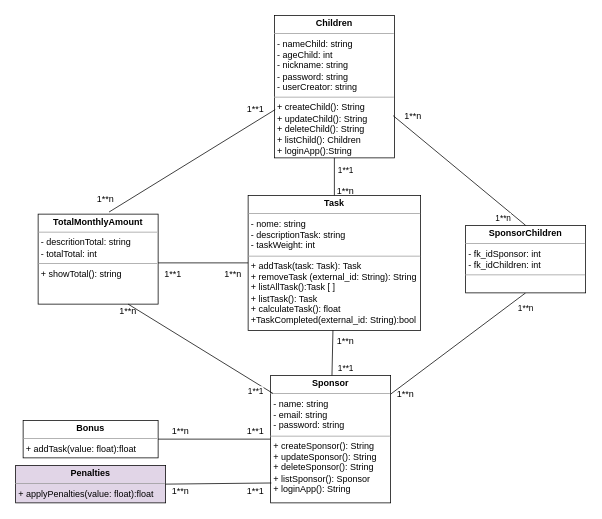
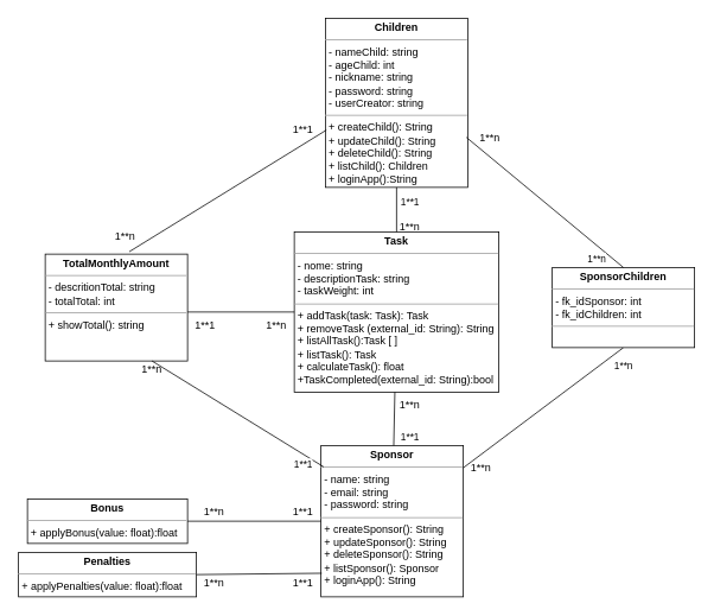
  <mxCell id="0" />
  <mxCell id="1" parent="0" />
  <mxCell id="2" value="&lt;p style=&quot;margin:0px;margin-top:4px;text-align:center;&quot;&gt;&lt;b&gt;Sponsor&lt;/b&gt;&lt;/p&gt;&lt;hr size=&quot;1&quot;&gt;&lt;p style=&quot;margin:0px;margin-left:4px;&quot;&gt;&lt;span style=&quot;background-color: initial;&quot;&gt;- name: string&lt;/span&gt;&lt;br&gt;&lt;/p&gt;&lt;p style=&quot;margin:0px;margin-left:4px;&quot;&gt;- email: string&lt;/p&gt;&lt;p style=&quot;margin:0px;margin-left:4px;&quot;&gt;- password: string&lt;/p&gt;&lt;hr size=&quot;1&quot;&gt;&lt;p style=&quot;border-color: var(--border-color); margin: 0px 0px 0px 4px;&quot;&gt;+ createSponsor(): String&lt;/p&gt;&lt;p style=&quot;border-color: var(--border-color); margin: 0px 0px 0px 4px;&quot;&gt;+ updateSponsor(): String&lt;br style=&quot;border-color: var(--border-color);&quot;&gt;&lt;/p&gt;&lt;p style=&quot;border-color: var(--border-color); margin: 0px 0px 0px 4px;&quot;&gt;+ deleteSponsor(): String&lt;/p&gt;&lt;p style=&quot;border-color: var(--border-color); margin: 0px 0px 0px 4px;&quot;&gt;+ listSponsor(): Sponsor&lt;/p&gt;&lt;p style=&quot;margin:0px;margin-left:4px;&quot;&gt;+ loginApp(): String&lt;/p&gt;" style="verticalAlign=top;align=left;overflow=fill;fontSize=12;fontFamily=Helvetica;html=1;whiteSpace=wrap;" parent="1" vertex="1"><mxGeometry x="360" y="500" width="160" height="170" as="geometry" /></mxCell>
  <mxCell id="3" value="&lt;p style=&quot;margin:0px;margin-top:4px;text-align:center;&quot;&gt;&lt;b&gt;Children&lt;/b&gt;&lt;/p&gt;&lt;hr size=&quot;1&quot;&gt;&lt;p style=&quot;margin:0px;margin-left:4px;&quot;&gt;&lt;span style=&quot;background-color: initial;&quot;&gt;- nameChild: string&lt;/span&gt;&lt;br&gt;&lt;/p&gt;&lt;p style=&quot;margin:0px;margin-left:4px;&quot;&gt;- ageChild: int&lt;/p&gt;&lt;p style=&quot;margin:0px;margin-left:4px;&quot;&gt;&lt;span style=&quot;background-color: initial;&quot;&gt;- nickname: string&lt;/span&gt;&lt;br&gt;&lt;/p&gt;&lt;p style=&quot;border-color: var(--border-color); margin: 0px 0px 0px 4px;&quot;&gt;- password: string&lt;/p&gt;&lt;p style=&quot;margin:0px;margin-left:4px;&quot;&gt;- userCreator: string&lt;/p&gt;&lt;hr size=&quot;1&quot;&gt;&lt;p style=&quot;margin:0px;margin-left:4px;&quot;&gt;+ createChild(): String&lt;/p&gt;&lt;p style=&quot;margin:0px;margin-left:4px;&quot;&gt;+ updateChild(): String&lt;br&gt;&lt;/p&gt;&lt;p style=&quot;margin:0px;margin-left:4px;&quot;&gt;+ deleteChild(): String&lt;/p&gt;&lt;p style=&quot;margin:0px;margin-left:4px;&quot;&gt;+ listChild(): Children&lt;/p&gt;&lt;p style=&quot;margin:0px;margin-left:4px;&quot;&gt;+ loginApp():String&lt;/p&gt;" style="verticalAlign=top;align=left;overflow=fill;fontSize=12;fontFamily=Helvetica;html=1;whiteSpace=wrap;" parent="1" vertex="1"><mxGeometry x="365" y="20" width="160" height="190" as="geometry" /></mxCell>
  <mxCell id="4" value="&lt;p style=&quot;margin:0px;margin-top:4px;text-align:center;&quot;&gt;&lt;b&gt;Task&lt;/b&gt;&lt;/p&gt;&lt;hr size=&quot;1&quot;&gt;&lt;p style=&quot;margin:0px;margin-left:4px;&quot;&gt;- nome: string&lt;/p&gt;&lt;p style=&quot;margin:0px;margin-left:4px;&quot;&gt;- descriptionTask: string&lt;span style=&quot;background-color: initial;&quot;&gt;&lt;br&gt;&lt;/span&gt;&lt;/p&gt;&lt;p style=&quot;margin:0px;margin-left:4px;&quot;&gt;&lt;span style=&quot;background-color: initial;&quot;&gt;- taskWeight: int&lt;/span&gt;&lt;/p&gt;&lt;hr style=&quot;border-color: var(--border-color);&quot; size=&quot;1&quot;&gt;&lt;p style=&quot;border-color: var(--border-color); margin: 0px 0px 0px 4px;&quot;&gt;+ addTask(task: Task): Task&lt;/p&gt;&lt;p style=&quot;border-color: var(--border-color); margin: 0px 0px 0px 4px;&quot;&gt;+ removeTask (external_id: String): String&lt;/p&gt;&lt;p style=&quot;border-color: var(--border-color); margin: 0px 0px 0px 4px;&quot;&gt;+ listAllTask():Task [ ]&lt;/p&gt;&lt;p style=&quot;border-color: var(--border-color); margin: 0px 0px 0px 4px;&quot;&gt;+ listTask(): Task&lt;/p&gt;&lt;p style=&quot;border-color: var(--border-color); margin: 0px 0px 0px 4px;&quot;&gt;+ calculateTask(): float&lt;br&gt;&lt;/p&gt;&lt;p style=&quot;border-color: var(--border-color); margin: 0px 0px 0px 4px;&quot;&gt;+TaskCompleted(external_id: String):bool&lt;/p&gt;" style="verticalAlign=top;align=left;overflow=fill;fontSize=12;fontFamily=Helvetica;html=1;whiteSpace=wrap;" parent="1" vertex="1"><mxGeometry x="330" y="260" width="230" height="180" as="geometry" /></mxCell>
  <mxCell id="5" value="&lt;p style=&quot;margin:0px;margin-top:4px;text-align:center;&quot;&gt;&lt;b&gt;TotalMonthlyAmount&lt;/b&gt;&lt;br&gt;&lt;/p&gt;&lt;hr size=&quot;1&quot;&gt;&lt;p style=&quot;margin:0px;margin-left:4px;&quot;&gt;&lt;span style=&quot;background-color: initial;&quot;&gt;- descritionTotal: string&lt;/span&gt;&lt;br&gt;&lt;/p&gt;&lt;p style=&quot;margin:0px;margin-left:4px;&quot;&gt;- totalTotal: int&lt;/p&gt;&lt;hr size=&quot;1&quot;&gt;&lt;p style=&quot;margin:0px;margin-left:4px;&quot;&gt;+ showTotal(): string&lt;/p&gt;&lt;p style=&quot;margin:0px;margin-left:4px;&quot;&gt;&lt;br&gt;&lt;/p&gt;" style="verticalAlign=top;align=left;overflow=fill;fontSize=12;fontFamily=Helvetica;html=1;whiteSpace=wrap;" parent="1" vertex="1"><mxGeometry x="50" y="285" width="160" height="120" as="geometry" /></mxCell>
- <mxCell id="6" value="&lt;p style=&quot;border-color: var(--border-color); margin: 4px 0px 0px; text-align: center;&quot;&gt;&lt;b style=&quot;border-color: var(--border-color);&quot;&gt;Bonus&lt;/b&gt;&lt;/p&gt;&lt;hr style=&quot;border-color: var(--border-color);&quot; size=&quot;1&quot;&gt;&lt;p style=&quot;border-color: var(--border-color); margin: 0px 0px 0px 4px;&quot;&gt;+ addTask(value: float):float&lt;/p&gt;&lt;p style=&quot;border-color: var(--border-color); margin: 0px 0px 0px 4px;&quot;&gt;&lt;br style=&quot;border-color: var(--border-color);&quot;&gt;&lt;/p&gt;" style="verticalAlign=top;align=left;overflow=fill;fontSize=12;fontFamily=Helvetica;html=1;whiteSpace=wrap;" vertex="1" parent="1"><mxGeometry x="30" y="560" width="180" height="50" as="geometry" /></mxCell>
- <mxCell id="7" value="&lt;p style=&quot;margin:0px;margin-top:4px;text-align:center;&quot;&gt;&lt;b&gt;Penalties&lt;/b&gt;&lt;br&gt;&lt;/p&gt;&lt;hr size=&quot;1&quot;&gt;&lt;p style=&quot;margin:0px;margin-left:4px;&quot;&gt;&lt;/p&gt;&lt;p style=&quot;margin:0px;margin-left:4px;&quot;&gt;+ apply&lt;span style=&quot;border-color: var(--border-color); text-align: center;&quot;&gt;Penalties&lt;/span&gt;(value: float):float&lt;/p&gt;&lt;p style=&quot;margin:0px;margin-left:4px;&quot;&gt;&lt;br&gt;&lt;/p&gt;" style="verticalAlign=top;align=left;overflow=fill;fontSize=12;fontFamily=Helvetica;html=1;whiteSpace=wrap;fillColor=#e1d5e7;" vertex="1" parent="1"><mxGeometry x="20" y="620" width="200" height="50" as="geometry" /></mxCell>
+ <mxCell id="6" value="&lt;p style=&quot;border-color: var(--border-color); margin: 4px 0px 0px; text-align: center;&quot;&gt;&lt;b style=&quot;border-color: var(--border-color);&quot;&gt;Bonus&lt;/b&gt;&lt;/p&gt;&lt;hr style=&quot;border-color: var(--border-color);&quot; size=&quot;1&quot;&gt;&lt;p style=&quot;border-color: var(--border-color); margin: 0px 0px 0px 4px;&quot;&gt;+ applyBonus(value: float):float&lt;/p&gt;&lt;p style=&quot;border-color: var(--border-color); margin: 0px 0px 0px 4px;&quot;&gt;&lt;br style=&quot;border-color: var(--border-color);&quot;&gt;&lt;/p&gt;" style="verticalAlign=top;align=left;overflow=fill;fontSize=12;fontFamily=Helvetica;html=1;whiteSpace=wrap;" vertex="1" parent="1"><mxGeometry x="30" y="560" width="180" height="50" as="geometry" /></mxCell>
+ <mxCell id="7" value="&lt;p style=&quot;margin:0px;margin-top:4px;text-align:center;&quot;&gt;&lt;b&gt;Penalties&lt;/b&gt;&lt;br&gt;&lt;/p&gt;&lt;hr size=&quot;1&quot;&gt;&lt;p style=&quot;margin:0px;margin-left:4px;&quot;&gt;&lt;/p&gt;&lt;p style=&quot;margin:0px;margin-left:4px;&quot;&gt;+ apply&lt;span style=&quot;border-color: var(--border-color); text-align: center;&quot;&gt;Penalties&lt;/span&gt;(value: float):float&lt;/p&gt;&lt;p style=&quot;margin:0px;margin-left:4px;&quot;&gt;&lt;br&gt;&lt;/p&gt;" style="verticalAlign=top;align=left;overflow=fill;fontSize=12;fontFamily=Helvetica;html=1;whiteSpace=wrap;" vertex="1" parent="1"><mxGeometry x="20" y="620" width="200" height="50" as="geometry" /></mxCell>
  <mxCell id="8" value="1**n" style="endArrow=none;html=1;rounded=0;exitX=0.5;exitY=1;exitDx=0;exitDy=0;" edge="1" parent="1" source="9" target="2"><mxGeometry x="-0.893" y="16" width="50" height="50" relative="1" as="geometry"><mxPoint x="649" y="350" as="sourcePoint" /><mxPoint x="635" y="480" as="targetPoint" /><mxPoint as="offset" /></mxGeometry></mxCell>
  <mxCell id="9" value="&lt;p style=&quot;margin:0px;margin-top:4px;text-align:center;&quot;&gt;&lt;b&gt;SponsorChildren&lt;/b&gt;&lt;/p&gt;&lt;hr size=&quot;1&quot;&gt;&lt;p style=&quot;margin:0px;margin-left:4px;&quot;&gt;&lt;span style=&quot;background-color: initial;&quot;&gt;- fk_idSponsor: int&lt;/span&gt;&lt;br&gt;&lt;/p&gt;&lt;p style=&quot;margin:0px;margin-left:4px;&quot;&gt;- fk_idChildren: int&lt;/p&gt;&lt;hr size=&quot;1&quot;&gt;&lt;p style=&quot;margin:0px;margin-left:4px;&quot;&gt;&lt;br&gt;&lt;/p&gt;" style="verticalAlign=top;align=left;overflow=fill;fontSize=12;fontFamily=Helvetica;html=1;whiteSpace=wrap;" vertex="1" parent="1"><mxGeometry x="620" y="300" width="160" height="90" as="geometry" /></mxCell>
  <mxCell id="10" value="1**n" style="endArrow=none;html=1;rounded=0;entryX=0.5;entryY=0;entryDx=0;entryDy=0;exitX=0.99;exitY=0.704;exitDx=0;exitDy=0;exitPerimeter=0;" edge="1" parent="1" source="3" target="9"><mxGeometry x="0.743" y="-11" width="50" height="50" relative="1" as="geometry"><mxPoint x="445" y="305" as="sourcePoint" /><mxPoint x="555" y="320" as="targetPoint" /><mxPoint as="offset" /></mxGeometry></mxCell>
  <mxCell id="11" value="1**1" style="endArrow=none;html=1;rounded=0;entryX=0.5;entryY=1;entryDx=0;entryDy=0;exitX=0.5;exitY=0;exitDx=0;exitDy=0;" edge="1" parent="1" source="4" target="3"><mxGeometry x="0.333" y="-15" width="50" height="50" relative="1" as="geometry"><mxPoint x="165" y="520" as="sourcePoint" /><mxPoint x="215" y="470" as="targetPoint" /><mxPoint as="offset" /></mxGeometry></mxCell>
  <mxCell id="12" value="1**1" style="endArrow=none;html=1;rounded=0;entryX=0.75;entryY=1;entryDx=0;entryDy=0;exitX=0.019;exitY=0.141;exitDx=0;exitDy=0;exitPerimeter=0;" edge="1" parent="1" source="2" target="5"><mxGeometry x="-0.812" y="9" width="50" height="50" relative="1" as="geometry"><mxPoint x="105" y="730" as="sourcePoint" /><mxPoint x="279" y="500" as="targetPoint" /><mxPoint as="offset" /></mxGeometry></mxCell>
  <mxCell id="13" value="1**1" style="endArrow=none;html=1;rounded=0;" edge="1" parent="1" source="2" target="4"><mxGeometry x="-0.704" y="-18" width="50" height="50" relative="1" as="geometry"><mxPoint x="340" y="630" as="sourcePoint" /><mxPoint x="40" y="475" as="targetPoint" /><mxPoint as="offset" /></mxGeometry></mxCell>
  <mxCell id="14" value="1**n" style="text;html=1;strokeColor=none;fillColor=none;align=center;verticalAlign=middle;whiteSpace=wrap;rounded=0;" vertex="1" parent="1"><mxGeometry x="430" y="240" width="60" height="30" as="geometry" /></mxCell>
  <mxCell id="15" value="1**n" style="text;html=1;strokeColor=none;fillColor=none;align=center;verticalAlign=middle;whiteSpace=wrap;rounded=0;" vertex="1" parent="1"><mxGeometry x="140" y="400" width="60" height="30" as="geometry" /></mxCell>
  <mxCell id="16" value="1**n" style="text;html=1;strokeColor=none;fillColor=none;align=center;verticalAlign=middle;whiteSpace=wrap;rounded=0;" vertex="1" parent="1"><mxGeometry x="430" y="440" width="60" height="30" as="geometry" /></mxCell>
  <mxCell id="17" value="" style="endArrow=none;html=1;rounded=0;entryX=0;entryY=0.5;entryDx=0;entryDy=0;" edge="1" parent="1" target="4"><mxGeometry width="50" height="50" relative="1" as="geometry"><mxPoint x="210" y="350" as="sourcePoint" /><mxPoint x="340" y="355" as="targetPoint" /></mxGeometry></mxCell>
  <mxCell id="18" value="1**n" style="text;html=1;strokeColor=none;fillColor=none;align=center;verticalAlign=middle;whiteSpace=wrap;rounded=0;" vertex="1" parent="1"><mxGeometry x="520" y="140" width="60" height="30" as="geometry" /></mxCell>
  <mxCell id="19" value="1**n" style="text;html=1;strokeColor=none;fillColor=none;align=center;verticalAlign=middle;whiteSpace=wrap;rounded=0;" vertex="1" parent="1"><mxGeometry x="510" y="510" width="60" height="30" as="geometry" /></mxCell>
  <mxCell id="20" value="1**1" style="text;html=1;strokeColor=none;fillColor=none;align=center;verticalAlign=middle;whiteSpace=wrap;rounded=0;" vertex="1" parent="1"><mxGeometry x="200" y="350" width="60" height="30" as="geometry" /></mxCell>
  <mxCell id="21" value="1**n" style="text;html=1;strokeColor=none;fillColor=none;align=center;verticalAlign=middle;whiteSpace=wrap;rounded=0;" vertex="1" parent="1"><mxGeometry x="280" y="350" width="60" height="30" as="geometry" /></mxCell>
  <mxCell id="22" value="" style="endArrow=none;html=1;rounded=0;entryX=1;entryY=0.5;entryDx=0;entryDy=0;exitX=0.006;exitY=0.844;exitDx=0;exitDy=0;exitPerimeter=0;" edge="1" parent="1" source="2" target="7"><mxGeometry width="50" height="50" relative="1" as="geometry"><mxPoint x="640" y="620" as="sourcePoint" /><mxPoint x="280" y="610" as="targetPoint" /></mxGeometry></mxCell>
  <mxCell id="23" value="" style="endArrow=none;html=1;rounded=0;exitX=0;exitY=0.5;exitDx=0;exitDy=0;entryX=1;entryY=0.5;entryDx=0;entryDy=0;" edge="1" parent="1" source="2" target="6"><mxGeometry width="50" height="50" relative="1" as="geometry"><mxPoint x="340" y="580" as="sourcePoint" /><mxPoint x="230" y="607" as="targetPoint" /></mxGeometry></mxCell>
  <mxCell id="24" value="1**n" style="text;html=1;strokeColor=none;fillColor=none;align=center;verticalAlign=middle;whiteSpace=wrap;rounded=0;" vertex="1" parent="1"><mxGeometry x="210" y="560" width="60" height="30" as="geometry" /></mxCell>
  <mxCell id="25" value="1**1" style="text;html=1;strokeColor=none;fillColor=none;align=center;verticalAlign=middle;whiteSpace=wrap;rounded=0;" vertex="1" parent="1"><mxGeometry x="310" y="560" width="60" height="30" as="geometry" /></mxCell>
  <mxCell id="26" value="1**n" style="text;html=1;strokeColor=none;fillColor=none;align=center;verticalAlign=middle;whiteSpace=wrap;rounded=0;" vertex="1" parent="1"><mxGeometry x="210" y="640" width="60" height="30" as="geometry" /></mxCell>
  <mxCell id="27" value="1**1" style="text;html=1;strokeColor=none;fillColor=none;align=center;verticalAlign=middle;whiteSpace=wrap;rounded=0;" vertex="1" parent="1"><mxGeometry x="310" y="640" width="60" height="30" as="geometry" /></mxCell>
  <mxCell id="28" value="" style="endArrow=none;html=1;rounded=0;exitX=0.007;exitY=0.661;exitDx=0;exitDy=0;entryX=0.591;entryY=-0.023;entryDx=0;entryDy=0;exitPerimeter=0;entryPerimeter=0;" edge="1" parent="1" source="3" target="5"><mxGeometry x="-0.695" y="-5" width="50" height="50" relative="1" as="geometry"><mxPoint x="366" y="146" as="sourcePoint" /><mxPoint x="199.06" y="190.27" as="targetPoint" /><mxPoint x="1" as="offset" /></mxGeometry></mxCell>
  <mxCell id="29" value="1**1" style="text;html=1;strokeColor=none;fillColor=none;align=center;verticalAlign=middle;whiteSpace=wrap;rounded=0;" vertex="1" parent="1"><mxGeometry x="310" y="130" width="60" height="30" as="geometry" /></mxCell>
  <mxCell id="30" value="1**n" style="text;html=1;strokeColor=none;fillColor=none;align=center;verticalAlign=middle;whiteSpace=wrap;rounded=0;" vertex="1" parent="1"><mxGeometry x="110" y="250" width="60" height="30" as="geometry" /></mxCell>
